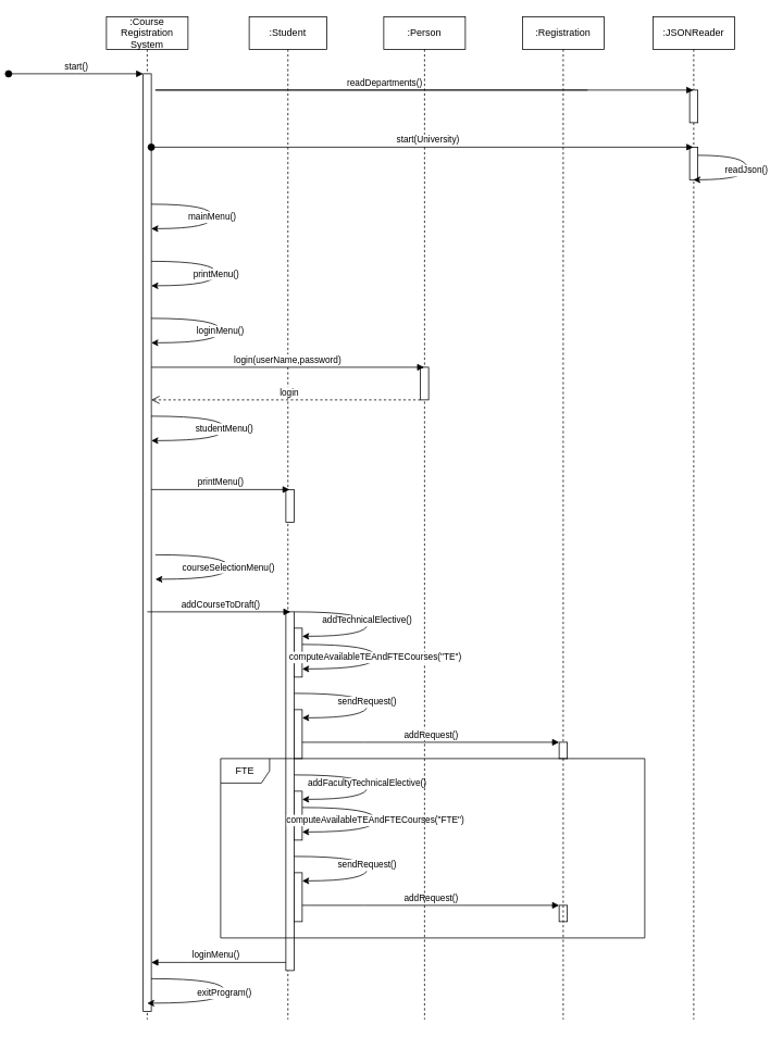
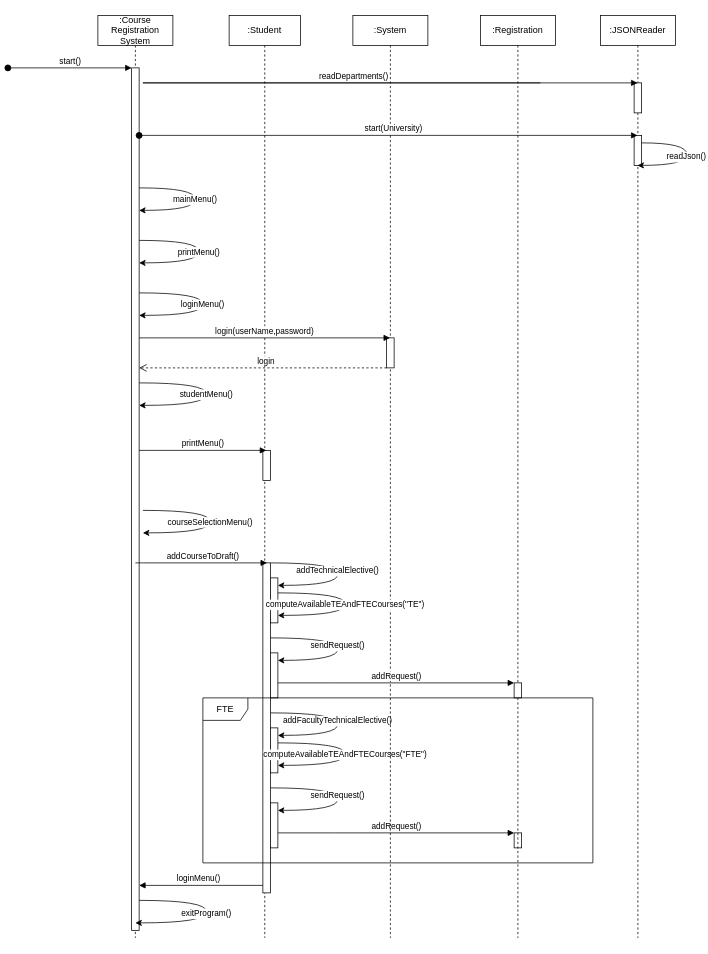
  <mxCell id="0" />
  <mxCell id="1" parent="0" />
  <mxCell id="2" value=":Student" style="shape=umlLifeline;perimeter=lifelinePerimeter;whiteSpace=wrap;html=1;container=0;dropTarget=0;collapsible=0;recursiveResize=0;outlineConnect=0;portConstraint=eastwest;newEdgeStyle={&quot;edgeStyle&quot;:&quot;elbowEdgeStyle&quot;,&quot;elbow&quot;:&quot;vertical&quot;,&quot;curved&quot;:0,&quot;rounded&quot;:0};" parent="1" vertex="1"><mxGeometry x="195" y="20" width="95" height="1230" as="geometry" /></mxCell>
  <mxCell id="3" value="" style="html=1;points=[];perimeter=orthogonalPerimeter;outlineConnect=0;targetShapes=umlLifeline;portConstraint=eastwest;newEdgeStyle={&quot;edgeStyle&quot;:&quot;elbowEdgeStyle&quot;,&quot;elbow&quot;:&quot;vertical&quot;,&quot;curved&quot;:0,&quot;rounded&quot;:0};" parent="2" vertex="1"><mxGeometry x="45" y="580" width="10" height="40" as="geometry" /></mxCell>
  <mxCell id="4" value="printMenu()" style="html=1;verticalAlign=bottom;endArrow=block;edgeStyle=elbowEdgeStyle;elbow=vertical;curved=0;rounded=0;" parent="2" source="17" edge="1"><mxGeometry x="0.036" relative="1" as="geometry"><mxPoint x="-85" y="580" as="sourcePoint" /><Array as="points"><mxPoint x="-115" y="580" /></Array><mxPoint x="49.5" y="580.0" as="targetPoint" /><mxPoint x="-1" as="offset" /></mxGeometry></mxCell>
  <mxCell id="5" value="" style="html=1;points=[];perimeter=orthogonalPerimeter;outlineConnect=0;targetShapes=umlLifeline;portConstraint=eastwest;newEdgeStyle={&quot;edgeStyle&quot;:&quot;elbowEdgeStyle&quot;,&quot;elbow&quot;:&quot;vertical&quot;,&quot;curved&quot;:0,&quot;rounded&quot;:0};" parent="2" vertex="1"><mxGeometry x="45" y="730" width="10" height="440" as="geometry" /></mxCell>
  <mxCell id="6" value="" style="html=1;points=[];perimeter=orthogonalPerimeter;outlineConnect=0;targetShapes=umlLifeline;portConstraint=eastwest;newEdgeStyle={&quot;edgeStyle&quot;:&quot;elbowEdgeStyle&quot;,&quot;elbow&quot;:&quot;vertical&quot;,&quot;curved&quot;:0,&quot;rounded&quot;:0};" parent="2" vertex="1"><mxGeometry x="55" y="750" width="10" height="60" as="geometry" /></mxCell>
  <mxCell id="7" value="" style="html=1;points=[];perimeter=orthogonalPerimeter;outlineConnect=0;targetShapes=umlLifeline;portConstraint=eastwest;newEdgeStyle={&quot;edgeStyle&quot;:&quot;elbowEdgeStyle&quot;,&quot;elbow&quot;:&quot;vertical&quot;,&quot;curved&quot;:0,&quot;rounded&quot;:0};" parent="2" vertex="1"><mxGeometry x="55" y="850" width="10" height="60" as="geometry" /></mxCell>
  <mxCell id="8" value="" style="html=1;points=[];perimeter=orthogonalPerimeter;outlineConnect=0;targetShapes=umlLifeline;portConstraint=eastwest;newEdgeStyle={&quot;edgeStyle&quot;:&quot;elbowEdgeStyle&quot;,&quot;elbow&quot;:&quot;vertical&quot;,&quot;curved&quot;:0,&quot;rounded&quot;:0};" parent="2" vertex="1"><mxGeometry x="55" y="950" width="10" height="60" as="geometry" /></mxCell>
  <mxCell id="9" value="" style="html=1;points=[];perimeter=orthogonalPerimeter;outlineConnect=0;targetShapes=umlLifeline;portConstraint=eastwest;newEdgeStyle={&quot;edgeStyle&quot;:&quot;elbowEdgeStyle&quot;,&quot;elbow&quot;:&quot;vertical&quot;,&quot;curved&quot;:0,&quot;rounded&quot;:0};" parent="2" vertex="1"><mxGeometry x="55" y="1050" width="10" height="60" as="geometry" /></mxCell>
  <mxCell id="10" value="" style="html=1;points=[];perimeter=orthogonalPerimeter;outlineConnect=0;targetShapes=umlLifeline;portConstraint=eastwest;newEdgeStyle={&quot;edgeStyle&quot;:&quot;elbowEdgeStyle&quot;,&quot;elbow&quot;:&quot;vertical&quot;,&quot;curved&quot;:0,&quot;rounded&quot;:0};" parent="2" vertex="1"><mxGeometry x="380" y="1090" width="10" height="20" as="geometry" /></mxCell>
  <mxCell id="11" value="addFacultyTechnicalElective()" style="curved=1;rounded=0;" parent="2" target="8" edge="1"><mxGeometry relative="1" as="geometry"><Array as="points"><mxPoint x="145" y="930" /><mxPoint x="145" y="960" /></Array><mxPoint x="55" y="930" as="sourcePoint" /><mxPoint x="75" y="960" as="targetPoint" /></mxGeometry></mxCell>
  <mxCell id="12" value="computeAvailableTEAndFTECourses(&quot;FTE&quot;)" style="curved=1;rounded=0;" parent="2" target="8" edge="1"><mxGeometry relative="1" as="geometry"><Array as="points"><mxPoint x="155" y="970" /><mxPoint x="155" y="1000" /></Array><mxPoint x="65" y="970" as="sourcePoint" /><mxPoint x="75" y="1000" as="targetPoint" /></mxGeometry></mxCell>
  <mxCell id="13" value="addRequest()" style="html=1;verticalAlign=bottom;endArrow=block;edgeStyle=elbowEdgeStyle;elbow=vertical;curved=0;rounded=0;" parent="2" target="10" edge="1"><mxGeometry x="0.001" relative="1" as="geometry"><mxPoint x="65" y="1090" as="sourcePoint" /><Array as="points"><mxPoint x="140.75" y="1090" /></Array><mxPoint x="565" y="1090" as="targetPoint" /><mxPoint as="offset" /></mxGeometry></mxCell>
  <mxCell id="14" value="sendRequest()" style="curved=1;rounded=0;" parent="2" edge="1"><mxGeometry relative="1" as="geometry"><Array as="points"><mxPoint x="145" y="1030" /><mxPoint x="145" y="1060" /></Array><mxPoint x="55" y="1030" as="sourcePoint" /><mxPoint x="65" y="1060" as="targetPoint" /></mxGeometry></mxCell>
- <mxCell id="15" value=":Person" style="shape=umlLifeline;perimeter=lifelinePerimeter;whiteSpace=wrap;html=1;container=0;dropTarget=0;collapsible=0;recursiveResize=0;outlineConnect=0;portConstraint=eastwest;newEdgeStyle={&quot;edgeStyle&quot;:&quot;elbowEdgeStyle&quot;,&quot;elbow&quot;:&quot;vertical&quot;,&quot;curved&quot;:0,&quot;rounded&quot;:0};" parent="1" vertex="1"><mxGeometry x="360" y="20" width="100" height="1230" as="geometry" /></mxCell>
+ <mxCell id="15" value=":System" style="shape=umlLifeline;perimeter=lifelinePerimeter;whiteSpace=wrap;html=1;container=0;dropTarget=0;collapsible=0;recursiveResize=0;outlineConnect=0;portConstraint=eastwest;newEdgeStyle={&quot;edgeStyle&quot;:&quot;elbowEdgeStyle&quot;,&quot;elbow&quot;:&quot;vertical&quot;,&quot;curved&quot;:0,&quot;rounded&quot;:0};" parent="1" vertex="1"><mxGeometry x="360" y="20" width="100" height="1230" as="geometry" /></mxCell>
  <mxCell id="16" value="" style="html=1;points=[];perimeter=orthogonalPerimeter;outlineConnect=0;targetShapes=umlLifeline;portConstraint=eastwest;newEdgeStyle={&quot;edgeStyle&quot;:&quot;elbowEdgeStyle&quot;,&quot;elbow&quot;:&quot;vertical&quot;,&quot;curved&quot;:0,&quot;rounded&quot;:0};" parent="15" vertex="1"><mxGeometry x="45" y="430" width="10" height="40" as="geometry" /></mxCell>
  <mxCell id="17" value=":Course Registration System" style="shape=umlLifeline;perimeter=lifelinePerimeter;whiteSpace=wrap;html=1;container=0;dropTarget=0;collapsible=0;recursiveResize=0;outlineConnect=0;portConstraint=eastwest;newEdgeStyle={&quot;edgeStyle&quot;:&quot;elbowEdgeStyle&quot;,&quot;elbow&quot;:&quot;vertical&quot;,&quot;curved&quot;:0,&quot;rounded&quot;:0};" parent="1" vertex="1"><mxGeometry x="20" y="20" width="100" height="1230" as="geometry" /></mxCell>
  <mxCell id="18" value="" style="html=1;points=[];perimeter=orthogonalPerimeter;outlineConnect=0;targetShapes=umlLifeline;portConstraint=eastwest;newEdgeStyle={&quot;edgeStyle&quot;:&quot;elbowEdgeStyle&quot;,&quot;elbow&quot;:&quot;vertical&quot;,&quot;curved&quot;:0,&quot;rounded&quot;:0};" parent="17" vertex="1"><mxGeometry x="45" y="70" width="10" height="1150" as="geometry" /></mxCell>
  <mxCell id="19" value="start()" style="html=1;verticalAlign=bottom;startArrow=oval;endArrow=block;startSize=8;edgeStyle=elbowEdgeStyle;elbow=vertical;curved=0;rounded=0;" parent="17" target="18" edge="1"><mxGeometry relative="1" as="geometry"><mxPoint x="-120" y="70" as="sourcePoint" /></mxGeometry></mxCell>
  <mxCell id="20" value="mainMenu()" style="curved=1;rounded=0;" parent="17" source="18" target="18" edge="1"><mxGeometry relative="1" as="geometry"><Array as="points"><mxPoint x="130" y="230" /><mxPoint x="130" y="260" /></Array><mxPoint x="70" y="230" as="sourcePoint" /><mxPoint x="70" y="260" as="targetPoint" /></mxGeometry></mxCell>
  <mxCell id="21" value="printMenu()" style="curved=1;rounded=0;" parent="17" source="18" target="18" edge="1"><mxGeometry relative="1" as="geometry"><Array as="points"><mxPoint x="135" y="300" /><mxPoint x="135" y="330" /></Array><mxPoint x="70" y="300" as="sourcePoint" /><mxPoint x="60" y="330" as="targetPoint" /></mxGeometry></mxCell>
  <mxCell id="22" value="loginMenu()" style="curved=1;rounded=0;" parent="17" source="18" target="18" edge="1"><mxGeometry relative="1" as="geometry"><Array as="points"><mxPoint x="140" y="370" /><mxPoint x="140" y="400" /></Array><mxPoint x="70" y="370" as="sourcePoint" /><mxPoint x="70" y="400" as="targetPoint" /></mxGeometry></mxCell>
  <mxCell id="23" value="studentMenu()" style="curved=1;rounded=0;" parent="17" source="18" target="18" edge="1"><mxGeometry relative="1" as="geometry"><Array as="points"><mxPoint x="145" y="490" /><mxPoint x="145" y="520" /></Array><mxPoint x="65" y="490" as="sourcePoint" /><mxPoint x="70" y="520" as="targetPoint" /></mxGeometry></mxCell>
  <mxCell id="24" value=":JSONReader" style="shape=umlLifeline;perimeter=lifelinePerimeter;whiteSpace=wrap;html=1;container=0;dropTarget=0;collapsible=0;recursiveResize=0;outlineConnect=0;portConstraint=eastwest;newEdgeStyle={&quot;edgeStyle&quot;:&quot;elbowEdgeStyle&quot;,&quot;elbow&quot;:&quot;vertical&quot;,&quot;curved&quot;:0,&quot;rounded&quot;:0};" parent="1" vertex="1"><mxGeometry x="690" y="20" width="100" height="1230" as="geometry" /></mxCell>
  <mxCell id="25" value="" style="html=1;points=[];perimeter=orthogonalPerimeter;outlineConnect=0;targetShapes=umlLifeline;portConstraint=eastwest;newEdgeStyle={&quot;edgeStyle&quot;:&quot;elbowEdgeStyle&quot;,&quot;elbow&quot;:&quot;vertical&quot;,&quot;curved&quot;:0,&quot;rounded&quot;:0};" parent="24" vertex="1"><mxGeometry x="45" y="90" width="10" height="40" as="geometry" /></mxCell>
  <mxCell id="26" value="" style="html=1;points=[];perimeter=orthogonalPerimeter;outlineConnect=0;targetShapes=umlLifeline;portConstraint=eastwest;newEdgeStyle={&quot;edgeStyle&quot;:&quot;elbowEdgeStyle&quot;,&quot;elbow&quot;:&quot;vertical&quot;,&quot;curved&quot;:0,&quot;rounded&quot;:0};" parent="24" vertex="1"><mxGeometry x="45" y="160" width="10" height="40" as="geometry" /></mxCell>
  <mxCell id="27" value="readJson()" style="curved=1;rounded=0;" parent="24" source="26" target="24" edge="1"><mxGeometry relative="1" as="geometry"><Array as="points"><mxPoint x="115" y="170" /><mxPoint x="115" y="200" /></Array><mxPoint x="65" y="170" as="sourcePoint" /><mxPoint x="55" y="200" as="targetPoint" /></mxGeometry></mxCell>
  <mxCell id="28" value="readDepartments()" style="html=1;verticalAlign=bottom;endArrow=block;edgeStyle=elbowEdgeStyle;elbow=vertical;curved=0;rounded=0;" parent="1" target="24" edge="1"><mxGeometry x="0.363" relative="1" as="geometry"><mxPoint x="610" y="110" as="sourcePoint" /><Array as="points"><mxPoint x="80" y="110" /></Array><mxPoint x="1105" y="110" as="targetPoint" /><mxPoint as="offset" /></mxGeometry></mxCell>
  <mxCell id="29" value=":Registration" style="shape=umlLifeline;perimeter=lifelinePerimeter;whiteSpace=wrap;html=1;container=0;dropTarget=0;collapsible=0;recursiveResize=0;outlineConnect=0;portConstraint=eastwest;newEdgeStyle={&quot;edgeStyle&quot;:&quot;elbowEdgeStyle&quot;,&quot;elbow&quot;:&quot;vertical&quot;,&quot;curved&quot;:0,&quot;rounded&quot;:0};" parent="1" vertex="1"><mxGeometry x="530" y="20" width="100" height="1230" as="geometry" /></mxCell>
  <mxCell id="30" value="" style="html=1;points=[];perimeter=orthogonalPerimeter;outlineConnect=0;targetShapes=umlLifeline;portConstraint=eastwest;newEdgeStyle={&quot;edgeStyle&quot;:&quot;elbowEdgeStyle&quot;,&quot;elbow&quot;:&quot;vertical&quot;,&quot;curved&quot;:0,&quot;rounded&quot;:0};" parent="29" vertex="1"><mxGeometry x="45" y="890" width="10" height="20" as="geometry" /></mxCell>
  <mxCell id="31" value="start(University)" style="html=1;verticalAlign=bottom;startArrow=oval;endArrow=block;startSize=8;edgeStyle=elbowEdgeStyle;elbow=vertical;curved=0;rounded=0;" parent="1" target="24" edge="1"><mxGeometry x="0.019" relative="1" as="geometry"><mxPoint x="75" y="180.001" as="sourcePoint" /><mxPoint x="1100" y="180.001" as="targetPoint" /><mxPoint as="offset" /></mxGeometry></mxCell>
  <mxCell id="32" value="login(userName,password)" style="html=1;verticalAlign=bottom;endArrow=block;edgeStyle=elbowEdgeStyle;elbow=vertical;curved=0;rounded=0;" parent="1" source="18" target="15" edge="1"><mxGeometry x="0.001" relative="1" as="geometry"><mxPoint x="90" y="450" as="sourcePoint" /><Array as="points"><mxPoint x="150.75" y="450" /></Array><mxPoint x="520.75" y="450" as="targetPoint" /><mxPoint as="offset" /></mxGeometry></mxCell>
  <mxCell id="33" value="login" style="html=1;verticalAlign=bottom;endArrow=open;dashed=1;endSize=8;edgeStyle=elbowEdgeStyle;elbow=vertical;curved=0;rounded=0;" parent="1" source="16" target="18" edge="1"><mxGeometry x="-0.024" relative="1" as="geometry"><mxPoint x="90" y="490" as="targetPoint" /><Array as="points"><mxPoint x="275" y="490" /><mxPoint x="205" y="590" /></Array><mxPoint x="400" y="490" as="sourcePoint" /><mxPoint as="offset" /></mxGeometry></mxCell>
  <mxCell id="34" value="courseSelectionMenu()" style="curved=1;rounded=0;" parent="1" edge="1"><mxGeometry x="-0.002" relative="1" as="geometry"><Array as="points"><mxPoint x="170" y="680" /><mxPoint x="170" y="710" /></Array><mxPoint x="80" y="680" as="sourcePoint" /><mxPoint x="80" y="710" as="targetPoint" /><mxPoint as="offset" /></mxGeometry></mxCell>
  <mxCell id="35" value="addCourseToDraft()" style="html=1;verticalAlign=bottom;endArrow=block;edgeStyle=elbowEdgeStyle;elbow=vertical;curved=0;rounded=0;" parent="1" edge="1"><mxGeometry x="0.026" relative="1" as="geometry"><mxPoint x="70" y="750" as="sourcePoint" /><Array as="points"><mxPoint x="81" y="750" /></Array><mxPoint x="245.5" y="750" as="targetPoint" /><mxPoint as="offset" /></mxGeometry></mxCell>
  <mxCell id="36" value="addTechnicalElective()" style="curved=1;rounded=0;" parent="1" target="6" edge="1"><mxGeometry relative="1" as="geometry"><Array as="points"><mxPoint x="340" y="750" /><mxPoint x="340" y="780" /></Array><mxPoint x="250" y="750" as="sourcePoint" /><mxPoint x="270" y="780" as="targetPoint" /></mxGeometry></mxCell>
  <mxCell id="37" value="computeAvailableTEAndFTECourses(&quot;TE&quot;)" style="curved=1;rounded=0;" parent="1" target="6" edge="1"><mxGeometry relative="1" as="geometry"><Array as="points"><mxPoint x="350" y="790" /><mxPoint x="350" y="820" /></Array><mxPoint x="260" y="790" as="sourcePoint" /><mxPoint x="270" y="820" as="targetPoint" /></mxGeometry></mxCell>
  <mxCell id="38" value="addRequest()" style="html=1;verticalAlign=bottom;endArrow=block;edgeStyle=elbowEdgeStyle;elbow=vertical;curved=0;rounded=0;" parent="1" target="30" edge="1"><mxGeometry x="0.001" relative="1" as="geometry"><mxPoint x="260" y="910" as="sourcePoint" /><Array as="points"><mxPoint x="335.75" y="910" /></Array><mxPoint x="760" y="910" as="targetPoint" /><mxPoint as="offset" /></mxGeometry></mxCell>
  <mxCell id="39" value="sendRequest()" style="curved=1;rounded=0;" parent="1" edge="1"><mxGeometry relative="1" as="geometry"><Array as="points"><mxPoint x="340" y="850" /><mxPoint x="340" y="880" /></Array><mxPoint x="250" y="850" as="sourcePoint" /><mxPoint x="260" y="880" as="targetPoint" /></mxGeometry></mxCell>
  <mxCell id="40" value="loginMenu()" style="html=1;verticalAlign=bottom;endArrow=block;edgeStyle=elbowEdgeStyle;elbow=vertical;curved=0;rounded=0;" parent="1" edge="1"><mxGeometry x="0.036" relative="1" as="geometry"><mxPoint x="240" y="1180" as="sourcePoint" /><Array as="points"><mxPoint x="120" y="1180" /></Array><mxPoint x="75" y="1180" as="targetPoint" /><mxPoint x="-1" as="offset" /></mxGeometry></mxCell>
  <mxCell id="41" value="exitProgram()" style="curved=1;rounded=0;" parent="1" edge="1"><mxGeometry x="-0.002" relative="1" as="geometry"><Array as="points"><mxPoint x="165" y="1200" /><mxPoint x="165" y="1230" /></Array><mxPoint x="75" y="1200" as="sourcePoint" /><mxPoint x="70" y="1230" as="targetPoint" /><mxPoint as="offset" /></mxGeometry></mxCell>
  <mxCell id="42" value="FTE" style="shape=umlFrame;whiteSpace=wrap;html=1;pointerEvents=0;" parent="1" vertex="1"><mxGeometry x="160" y="930" width="520" height="220" as="geometry" /></mxCell>
